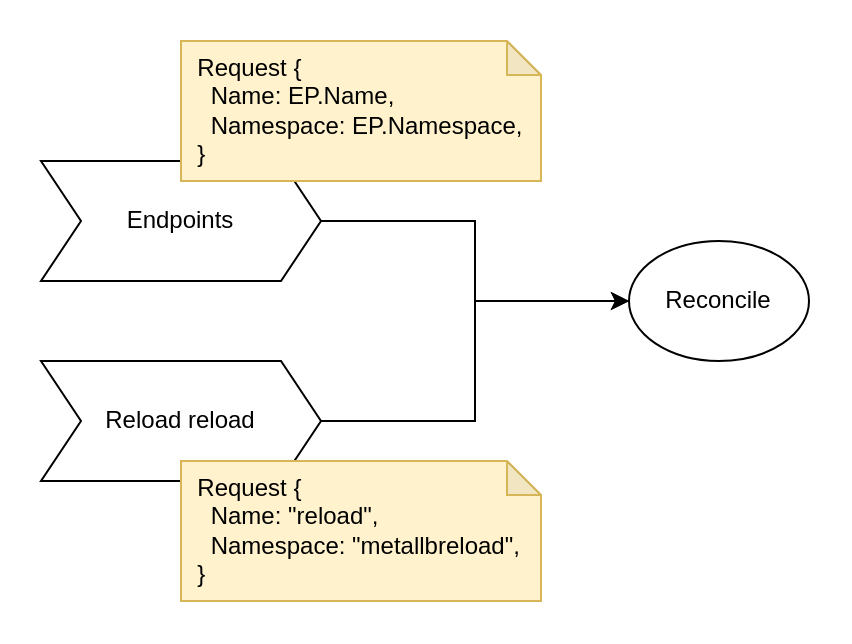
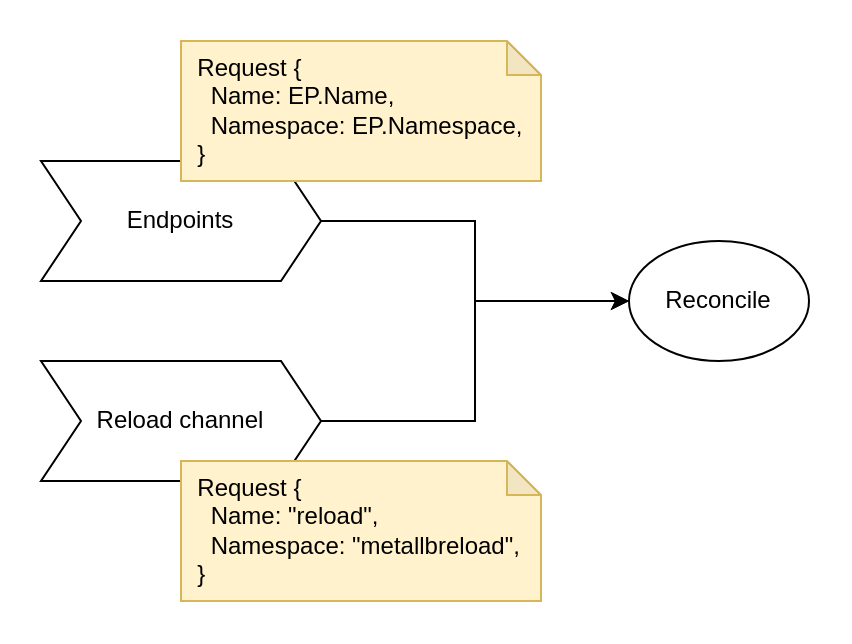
  <mxCell id="0" />
  <mxCell id="1" parent="0" />
  <mxCell id="2" style="edgeStyle=orthogonalEdgeStyle;rounded=0;orthogonalLoop=1;jettySize=auto;html=1;exitX=1;exitY=0.5;exitDx=0;exitDy=0;entryX=0;entryY=0.5;entryDx=0;entryDy=0;" edge="1" parent="1" source="3" target="6"><mxGeometry relative="1" as="geometry" /></mxCell>
  <mxCell id="3" value="Endpoints" style="shape=step;perimeter=stepPerimeter;whiteSpace=wrap;html=1;fixedSize=1;" vertex="1" parent="1"><mxGeometry x="20" y="80" width="140" height="60" as="geometry" /></mxCell>
  <mxCell id="4" style="edgeStyle=orthogonalEdgeStyle;rounded=0;orthogonalLoop=1;jettySize=auto;html=1;exitX=1;exitY=0.5;exitDx=0;exitDy=0;entryX=0;entryY=0.5;entryDx=0;entryDy=0;" edge="1" parent="1" source="5" target="6"><mxGeometry relative="1" as="geometry" /></mxCell>
- <mxCell id="5" value="Reload reload" style="shape=step;perimeter=stepPerimeter;whiteSpace=wrap;html=1;fixedSize=1;" vertex="1" parent="1"><mxGeometry x="20" y="180" width="140" height="60" as="geometry" /></mxCell>
+ <mxCell id="5" value="Reload channel" style="shape=step;perimeter=stepPerimeter;whiteSpace=wrap;html=1;fixedSize=1;" vertex="1" parent="1"><mxGeometry x="20" y="180" width="140" height="60" as="geometry" /></mxCell>
  <mxCell id="6" value="Reconcile" style="ellipse;whiteSpace=wrap;html=1;aspect=fixed;" vertex="1" parent="1"><mxGeometry x="314" y="120" width="90" height="60" as="geometry" /></mxCell>
  <mxCell id="7" value="&amp;nbsp; Request {&lt;br&gt;&lt;div style=&quot;&quot;&gt;&amp;nbsp; &amp;nbsp; Name: EP.Name,&lt;/div&gt;&lt;div style=&quot;&quot;&gt;&amp;nbsp; &amp;nbsp; Namespace: EP.Namespace,&lt;/div&gt;&lt;div style=&quot;&quot;&gt;&lt;span style=&quot;background-color: initial;&quot;&gt;&amp;nbsp; }&lt;/span&gt;&lt;/div&gt;" style="shape=note;whiteSpace=wrap;html=1;backgroundOutline=1;darkOpacity=0.05;align=left;size=17;fillColor=#fff2cc;strokeColor=#d6b656;" vertex="1" parent="1"><mxGeometry x="90" y="20" width="180" height="70" as="geometry" /></mxCell>
  <mxCell id="8" value="&amp;nbsp; Request {&lt;br&gt;&lt;div style=&quot;&quot;&gt;&amp;nbsp; &amp;nbsp; Name: &quot;reload&quot;,&lt;/div&gt;&lt;div style=&quot;&quot;&gt;&amp;nbsp; &amp;nbsp; Namespace: &quot;metallbreload&quot;,&lt;/div&gt;&lt;div style=&quot;&quot;&gt;&lt;span style=&quot;background-color: initial;&quot;&gt;&amp;nbsp; }&lt;/span&gt;&lt;/div&gt;" style="shape=note;whiteSpace=wrap;html=1;backgroundOutline=1;darkOpacity=0.05;align=left;size=17;fillColor=#fff2cc;strokeColor=#d6b656;" vertex="1" parent="1"><mxGeometry x="90" y="230" width="180" height="70" as="geometry" /></mxCell>
